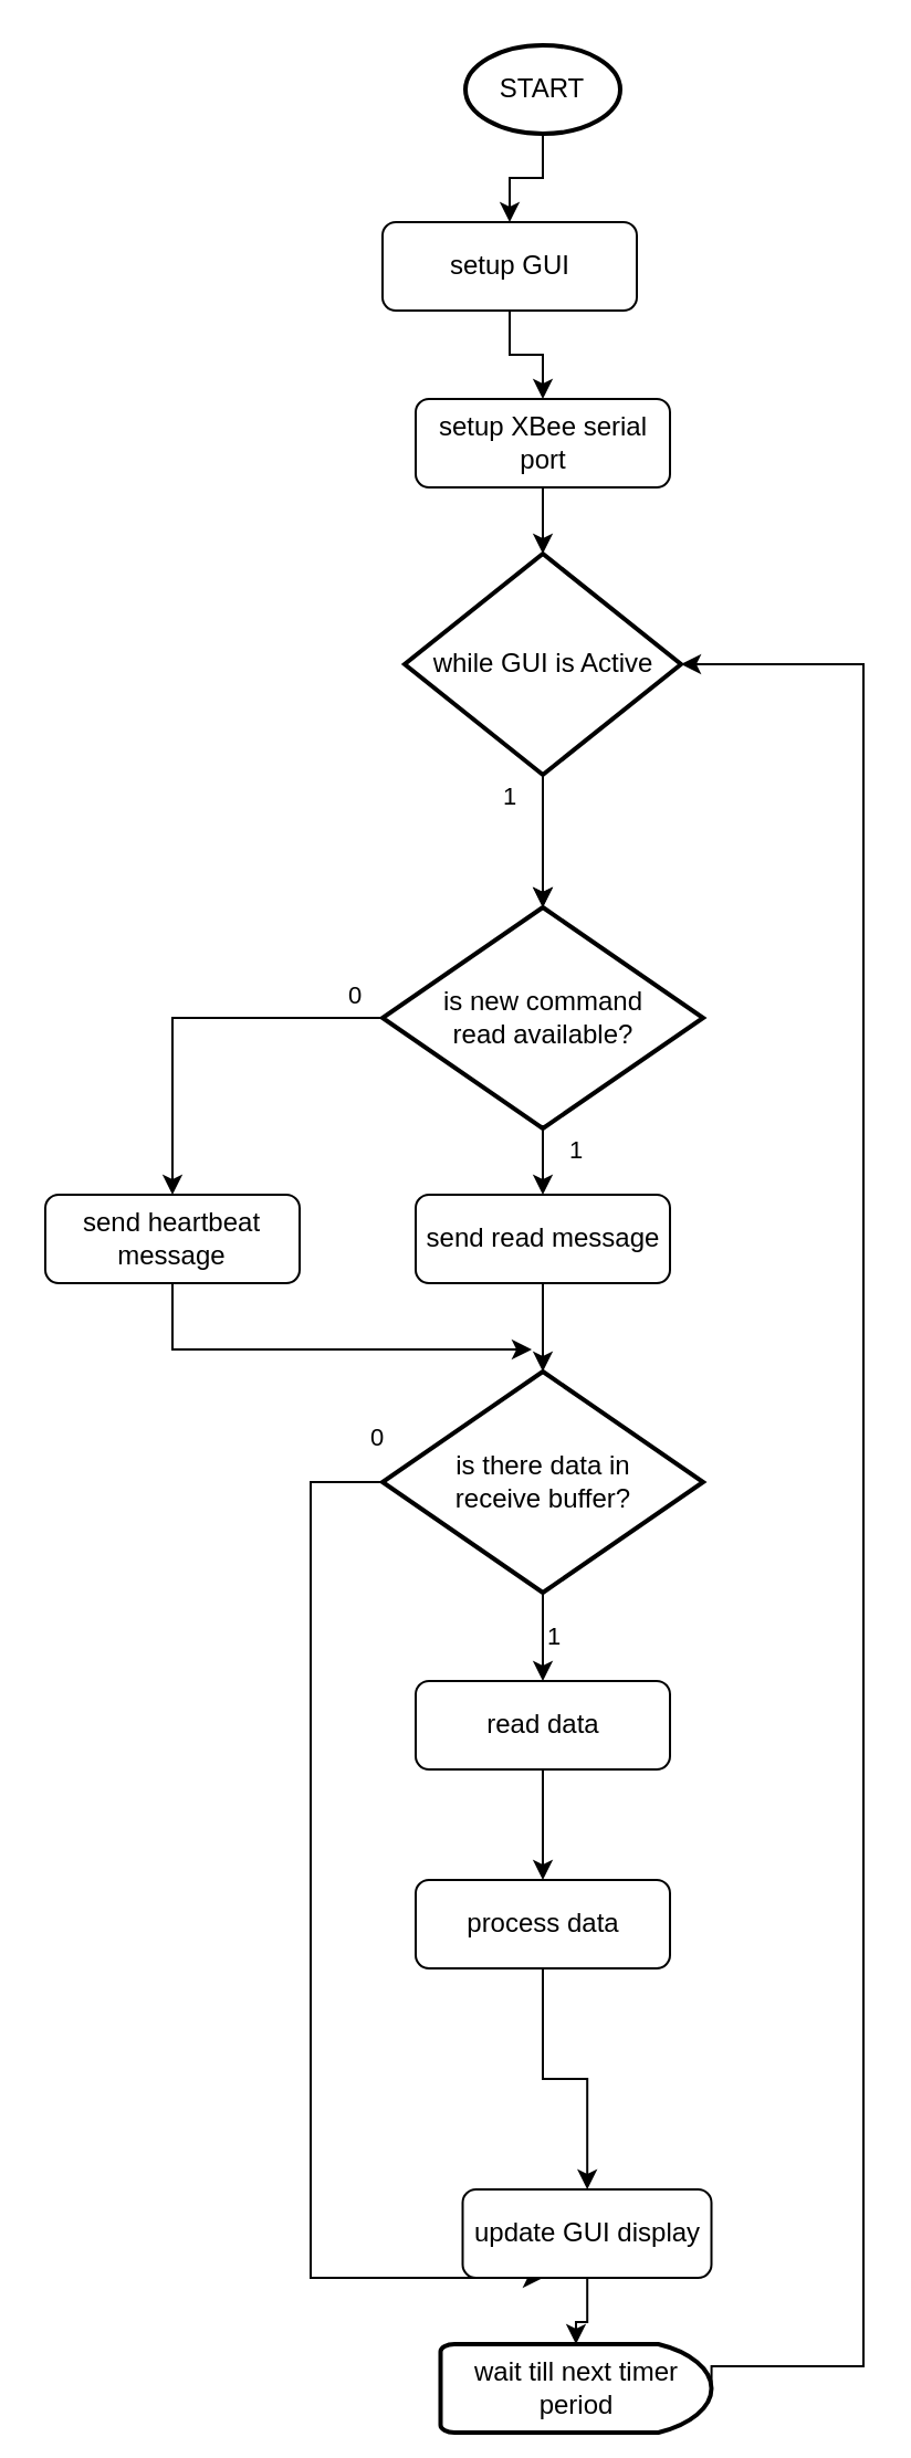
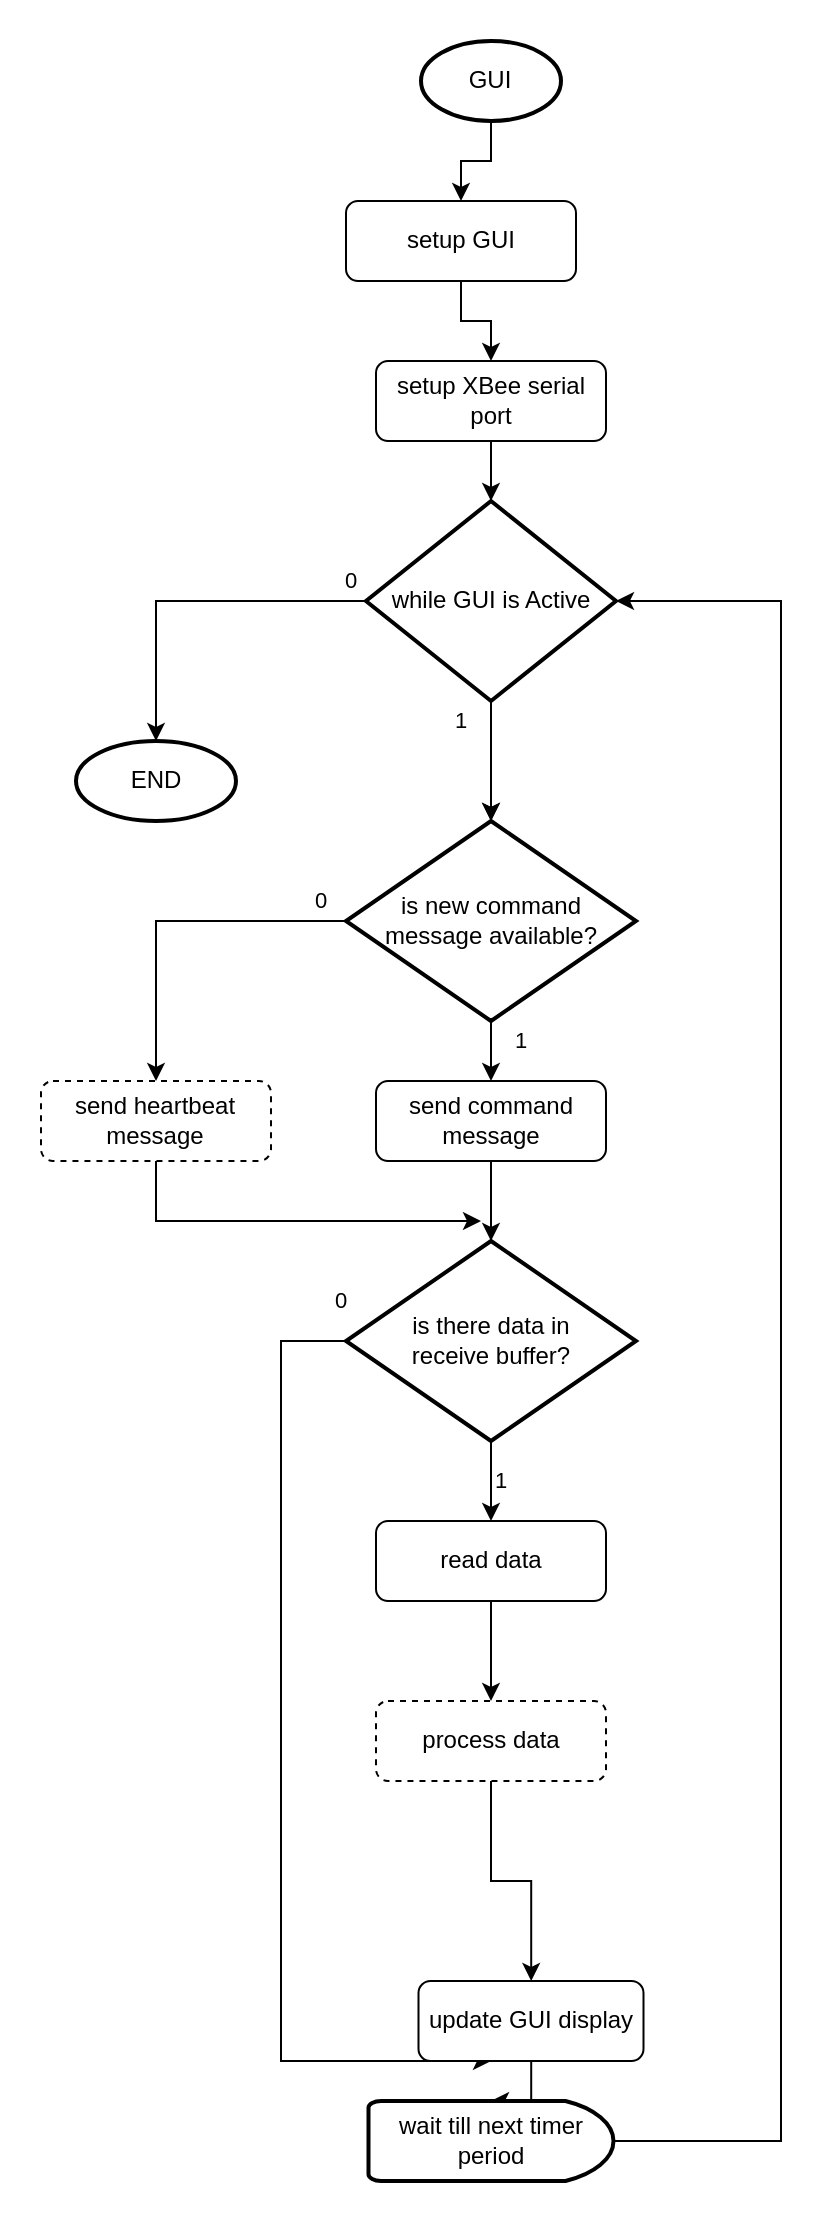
  <mxCell id="0" />
  <mxCell id="1" parent="0" />
  <mxCell id="2" value="" style="edgeStyle=orthogonalEdgeStyle;rounded=0;orthogonalLoop=1;jettySize=auto;html=1;" edge="1" parent="1" source="3" target="5"><mxGeometry relative="1" as="geometry" /></mxCell>
- <mxCell id="3" value="START" style="strokeWidth=2;html=1;shape=mxgraph.flowchart.start_1;whiteSpace=wrap;" vertex="1" parent="1"><mxGeometry x="210" y="20" width="70" height="40" as="geometry" /></mxCell>
+ <mxCell id="3" value="GUI" style="strokeWidth=2;html=1;shape=mxgraph.flowchart.start_1;whiteSpace=wrap;" vertex="1" parent="1"><mxGeometry x="210" y="20" width="70" height="40" as="geometry" /></mxCell>
  <mxCell id="4" style="edgeStyle=orthogonalEdgeStyle;rounded=0;orthogonalLoop=1;jettySize=auto;html=1;entryX=0.5;entryY=0;entryDx=0;entryDy=0;" edge="1" parent="1" source="5" target="8"><mxGeometry relative="1" as="geometry" /></mxCell>
  <mxCell id="5" value="setup GUI" style="rounded=1;whiteSpace=wrap;html=1;" vertex="1" parent="1"><mxGeometry x="172.5" y="100" width="115" height="40" as="geometry" /></mxCell>
  <mxCell id="6" style="edgeStyle=orthogonalEdgeStyle;rounded=0;orthogonalLoop=1;jettySize=auto;html=1;entryX=0.5;entryY=0;entryDx=0;entryDy=0;entryPerimeter=0;" edge="1" parent="1" target="13"><mxGeometry relative="1" as="geometry"><mxPoint x="245" y="380" as="sourcePoint" /></mxGeometry></mxCell>
  <mxCell id="7" style="edgeStyle=orthogonalEdgeStyle;rounded=0;orthogonalLoop=1;jettySize=auto;html=1;entryX=0.5;entryY=0;entryDx=0;entryDy=0;entryPerimeter=0;" edge="1" parent="1" source="8" target="29"><mxGeometry relative="1" as="geometry" /></mxCell>
  <mxCell id="8" value="setup XBee serial port" style="rounded=1;whiteSpace=wrap;html=1;" vertex="1" parent="1"><mxGeometry x="187.5" y="180" width="115" height="40" as="geometry" /></mxCell>
  <mxCell id="9" style="edgeStyle=orthogonalEdgeStyle;rounded=0;orthogonalLoop=1;jettySize=auto;html=1;entryX=0.5;entryY=0;entryDx=0;entryDy=0;entryPerimeter=0;" edge="1" parent="1" source="10" target="18"><mxGeometry relative="1" as="geometry" /></mxCell>
- <mxCell id="10" value="send read message" style="rounded=1;whiteSpace=wrap;html=1;" vertex="1" parent="1"><mxGeometry x="187.5" y="540" width="115" height="40" as="geometry" /></mxCell>
+ <mxCell id="10" value="send command message" style="rounded=1;whiteSpace=wrap;html=1;" vertex="1" parent="1"><mxGeometry x="187.5" y="540" width="115" height="40" as="geometry" /></mxCell>
  <mxCell id="11" value="1" style="edgeStyle=orthogonalEdgeStyle;rounded=0;orthogonalLoop=1;jettySize=auto;html=1;entryX=0.5;entryY=0;entryDx=0;entryDy=0;" edge="1" parent="1" source="13" target="10"><mxGeometry x="0.201" y="15" relative="1" as="geometry"><mxPoint as="offset" /></mxGeometry></mxCell>
  <mxCell id="12" value="0" style="edgeStyle=orthogonalEdgeStyle;rounded=0;orthogonalLoop=1;jettySize=auto;html=1;" edge="1" parent="1" source="13" target="15"><mxGeometry x="-0.857" y="-10" relative="1" as="geometry"><mxPoint as="offset" /></mxGeometry></mxCell>
- <mxCell id="13" value="is new command &lt;br&gt;read available?" style="strokeWidth=2;html=1;shape=mxgraph.flowchart.decision;whiteSpace=wrap;" vertex="1" parent="1"><mxGeometry x="172.5" y="410" width="145" height="100" as="geometry" /></mxCell>
+ <mxCell id="13" value="is new command &lt;br&gt;message available?" style="strokeWidth=2;html=1;shape=mxgraph.flowchart.decision;whiteSpace=wrap;" vertex="1" parent="1"><mxGeometry x="172.5" y="410" width="145" height="100" as="geometry" /></mxCell>
  <mxCell id="14" style="edgeStyle=orthogonalEdgeStyle;rounded=0;orthogonalLoop=1;jettySize=auto;html=1;" edge="1" parent="1" source="15"><mxGeometry relative="1" as="geometry"><mxPoint x="240" y="610" as="targetPoint" /><Array as="points"><mxPoint x="78" y="610" /><mxPoint x="130" y="610" /></Array></mxGeometry></mxCell>
- <mxCell id="15" value="send heartbeat message" style="rounded=1;whiteSpace=wrap;html=1;" vertex="1" parent="1"><mxGeometry x="20" y="540" width="115" height="40" as="geometry" /></mxCell>
+ <mxCell id="15" value="send heartbeat message" style="rounded=1;whiteSpace=wrap;html=1;dashed=1;" vertex="1" parent="1"><mxGeometry x="20" y="540" width="115" height="40" as="geometry" /></mxCell>
  <mxCell id="16" value="1" style="edgeStyle=orthogonalEdgeStyle;rounded=0;orthogonalLoop=1;jettySize=auto;html=1;entryX=0.5;entryY=0;entryDx=0;entryDy=0;" edge="1" parent="1" source="18" target="20"><mxGeometry y="5" relative="1" as="geometry"><mxPoint as="offset" /></mxGeometry></mxCell>
  <mxCell id="17" value="0" style="edgeStyle=orthogonalEdgeStyle;rounded=0;orthogonalLoop=1;jettySize=auto;html=1;" edge="1" parent="1" source="18"><mxGeometry x="-0.946" y="-10" relative="1" as="geometry"><mxPoint x="245" y="1030" as="targetPoint" /><Array as="points"><mxPoint x="140" y="670" /><mxPoint x="140" y="1030" /></Array><mxPoint x="10" y="-10" as="offset" /></mxGeometry></mxCell>
  <mxCell id="18" value="is there data in&lt;br&gt; receive buffer?" style="strokeWidth=2;html=1;shape=mxgraph.flowchart.decision;whiteSpace=wrap;" vertex="1" parent="1"><mxGeometry x="172.5" y="620" width="145" height="100" as="geometry" /></mxCell>
  <mxCell id="19" style="edgeStyle=orthogonalEdgeStyle;rounded=0;orthogonalLoop=1;jettySize=auto;html=1;" edge="1" parent="1" source="20" target="22"><mxGeometry relative="1" as="geometry" /></mxCell>
  <mxCell id="20" value="read data" style="rounded=1;whiteSpace=wrap;html=1;" vertex="1" parent="1"><mxGeometry x="187.5" y="760" width="115" height="40" as="geometry" /></mxCell>
  <mxCell id="21" style="edgeStyle=orthogonalEdgeStyle;rounded=0;orthogonalLoop=1;jettySize=auto;html=1;" edge="1" parent="1" source="22" target="24"><mxGeometry relative="1" as="geometry" /></mxCell>
- <mxCell id="22" value="process data" style="rounded=1;whiteSpace=wrap;html=1;" vertex="1" parent="1"><mxGeometry x="187.5" y="850" width="115" height="40" as="geometry" /></mxCell>
+ <mxCell id="22" value="process data" style="rounded=1;whiteSpace=wrap;html=1;dashed=1;" vertex="1" parent="1"><mxGeometry x="187.5" y="850" width="115" height="40" as="geometry" /></mxCell>
  <mxCell id="23" style="edgeStyle=orthogonalEdgeStyle;rounded=0;orthogonalLoop=1;jettySize=auto;html=1;entryX=0.5;entryY=0;entryDx=0;entryDy=0;entryPerimeter=0;" edge="1" parent="1" source="24" target="26"><mxGeometry relative="1" as="geometry" /></mxCell>
  <mxCell id="24" value="update GUI display" style="rounded=1;whiteSpace=wrap;html=1;" vertex="1" parent="1"><mxGeometry x="208.75" y="990" width="112.5" height="40" as="geometry" /></mxCell>
  <mxCell id="25" style="edgeStyle=orthogonalEdgeStyle;rounded=0;orthogonalLoop=1;jettySize=auto;html=1;exitX=1;exitY=0.5;exitDx=0;exitDy=0;exitPerimeter=0;entryX=1;entryY=0.5;entryDx=0;entryDy=0;entryPerimeter=0;" edge="1" parent="1" source="26" target="29"><mxGeometry relative="1" as="geometry"><mxPoint x="400" y="405.882" as="targetPoint" /><Array as="points"><mxPoint x="390" y="1070" /><mxPoint x="390" y="300" /></Array></mxGeometry></mxCell>
- <mxCell id="26" value="wait till next timer period" style="strokeWidth=2;html=1;shape=mxgraph.flowchart.delay;whiteSpace=wrap;" vertex="1" parent="1"><mxGeometry x="198.75" y="1060" width="122.5" height="40" as="geometry" /></mxCell>
+ <mxCell id="26" value="wait till next timer period" style="strokeWidth=2;html=1;shape=mxgraph.flowchart.delay;whiteSpace=wrap;" vertex="1" parent="1"><mxGeometry x="183.75" y="1050" width="122.5" height="40" as="geometry" /></mxCell>
  <mxCell id="27" value="1" style="edgeStyle=orthogonalEdgeStyle;rounded=0;orthogonalLoop=1;jettySize=auto;html=1;entryX=0.5;entryY=0;entryDx=0;entryDy=0;entryPerimeter=0;" edge="1" parent="1" source="29" target="13"><mxGeometry x="-0.667" y="-15" relative="1" as="geometry"><mxPoint as="offset" /></mxGeometry></mxCell>
+ <mxCell id="28" value="0" style="edgeStyle=orthogonalEdgeStyle;rounded=0;orthogonalLoop=1;jettySize=auto;html=1;" edge="1" parent="1" source="29" target="30"><mxGeometry x="-0.911" y="-10" relative="1" as="geometry"><mxPoint x="-50" y="400" as="targetPoint" /><mxPoint as="offset" /></mxGeometry></mxCell>
  <mxCell id="29" value="while GUI is Active" style="strokeWidth=2;html=1;shape=mxgraph.flowchart.decision;whiteSpace=wrap;" vertex="1" parent="1"><mxGeometry x="182.5" y="250" width="125" height="100" as="geometry" /></mxCell>
+ <mxCell id="30" value="END" style="strokeWidth=2;html=1;shape=mxgraph.flowchart.start_1;whiteSpace=wrap;" vertex="1" parent="1"><mxGeometry x="37.5" y="370" width="80" height="40" as="geometry" /></mxCell>
